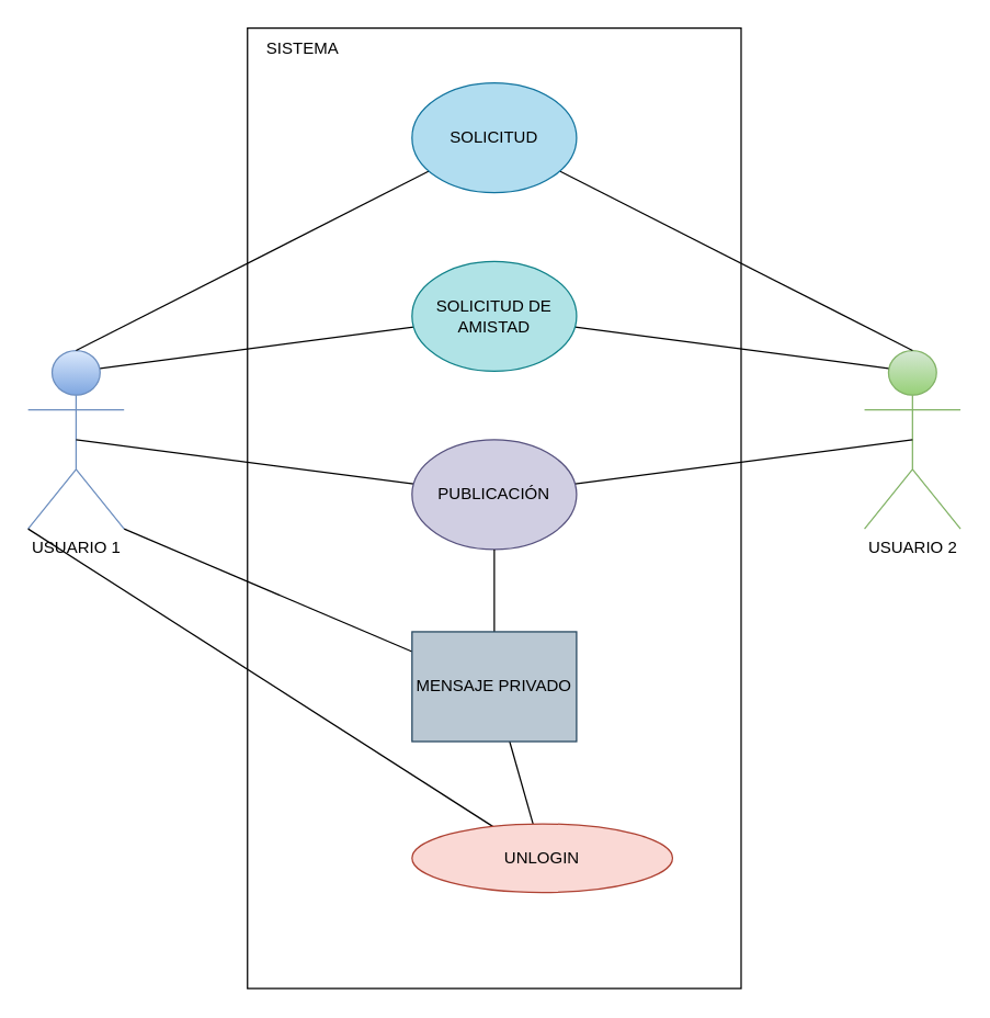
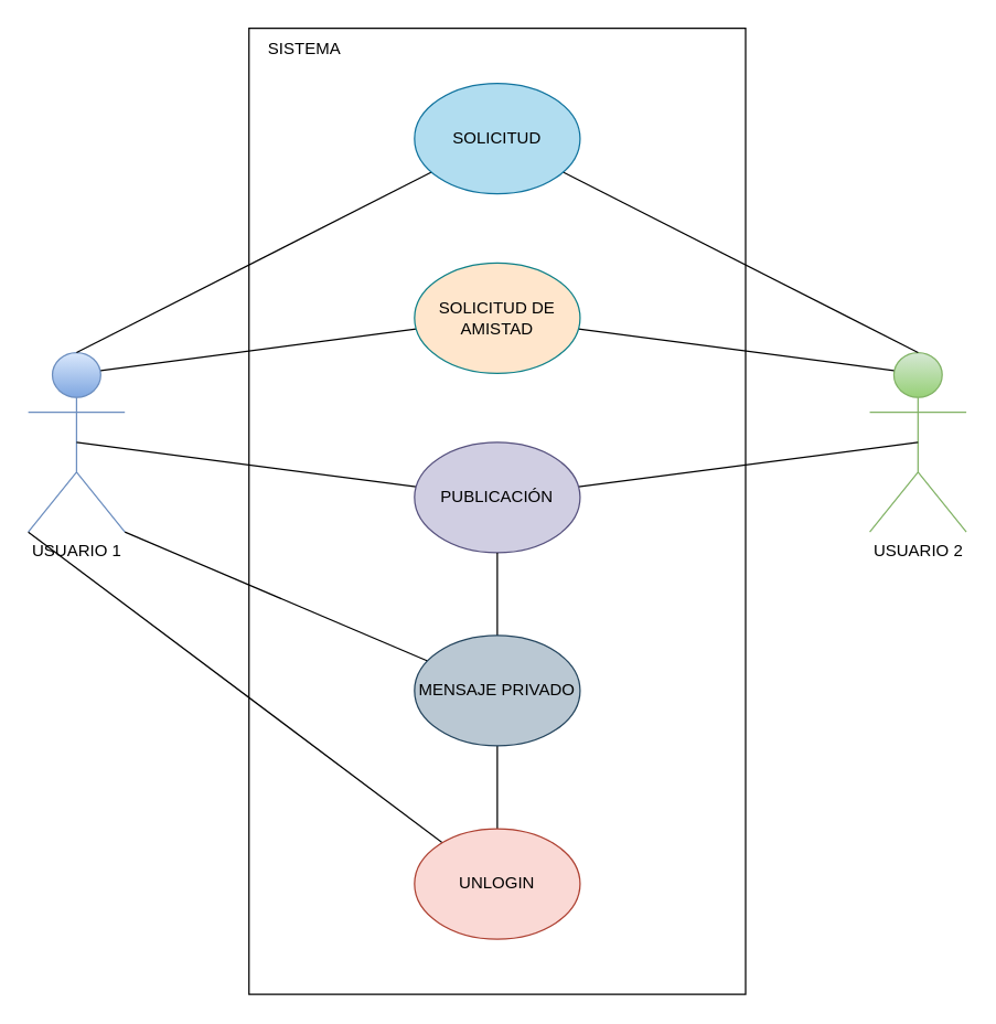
  <mxCell id="0" />
  <mxCell id="1" parent="0" />
  <mxCell id="2" value="USUARIO 1" style="shape=umlActor;verticalLabelPosition=bottom;verticalAlign=top;html=1;outlineConnect=0;fillColor=#dae8fc;gradientColor=#7ea6e0;strokeColor=#6c8ebf;" vertex="1" parent="1"><mxGeometry x="20" y="255" width="70" height="130" as="geometry" /></mxCell>
  <mxCell id="3" value="" style="rounded=0;whiteSpace=wrap;html=1;" vertex="1" parent="1"><mxGeometry x="180" y="20" width="360" height="700" as="geometry" /></mxCell>
  <mxCell id="4" value="USUARIO 2" style="shape=umlActor;verticalLabelPosition=bottom;verticalAlign=top;html=1;outlineConnect=0;fillColor=#d5e8d4;gradientColor=#97d077;strokeColor=#82b366;" vertex="1" parent="1"><mxGeometry x="630" y="255" width="70" height="130" as="geometry" /></mxCell>
  <mxCell id="5" style="edgeStyle=none;rounded=0;orthogonalLoop=1;jettySize=auto;html=1;entryX=0.5;entryY=0;entryDx=0;entryDy=0;entryPerimeter=0;endArrow=none;endFill=0;" edge="1" parent="1" source="7" target="2"><mxGeometry relative="1" as="geometry" /></mxCell>
  <mxCell id="6" style="edgeStyle=none;rounded=0;orthogonalLoop=1;jettySize=auto;html=1;entryX=0.5;entryY=0;entryDx=0;entryDy=0;entryPerimeter=0;endArrow=none;endFill=0;" edge="1" parent="1" source="7" target="4"><mxGeometry relative="1" as="geometry" /></mxCell>
  <mxCell id="7" value="SOLICITUD" style="ellipse;whiteSpace=wrap;html=1;fillColor=#b1ddf0;strokeColor=#10739e;" vertex="1" parent="1"><mxGeometry x="300" y="60" width="120" height="80" as="geometry" /></mxCell>
  <mxCell id="8" style="edgeStyle=none;rounded=0;orthogonalLoop=1;jettySize=auto;html=1;entryX=0.75;entryY=0.1;entryDx=0;entryDy=0;entryPerimeter=0;endArrow=none;endFill=0;" edge="1" parent="1" source="10" target="2"><mxGeometry relative="1" as="geometry" /></mxCell>
  <mxCell id="9" style="edgeStyle=none;rounded=0;orthogonalLoop=1;jettySize=auto;html=1;entryX=0.25;entryY=0.1;entryDx=0;entryDy=0;entryPerimeter=0;endArrow=none;endFill=0;" edge="1" parent="1" source="10" target="4"><mxGeometry relative="1" as="geometry" /></mxCell>
- <mxCell id="10" value="SOLICITUD DE AMISTAD" style="ellipse;whiteSpace=wrap;html=1;fillColor=#b0e3e6;strokeColor=#0e8088;" vertex="1" parent="1"><mxGeometry x="300" y="190" width="120" height="80" as="geometry" /></mxCell>
+ <mxCell id="10" value="SOLICITUD DE AMISTAD" style="ellipse;whiteSpace=wrap;html=1;fillColor=#ffe6cc;strokeColor=#0e8088;" vertex="1" parent="1"><mxGeometry x="300" y="190" width="120" height="80" as="geometry" /></mxCell>
  <mxCell id="11" style="edgeStyle=none;rounded=0;orthogonalLoop=1;jettySize=auto;html=1;entryX=0.5;entryY=0.5;entryDx=0;entryDy=0;entryPerimeter=0;endArrow=none;endFill=0;" edge="1" parent="1" source="13" target="2"><mxGeometry relative="1" as="geometry" /></mxCell>
  <mxCell id="12" style="edgeStyle=none;rounded=0;orthogonalLoop=1;jettySize=auto;html=1;entryX=0.5;entryY=0.5;entryDx=0;entryDy=0;entryPerimeter=0;endArrow=none;endFill=0;" edge="1" parent="1" source="13" target="4"><mxGeometry relative="1" as="geometry" /></mxCell>
  <mxCell id="13" value="PUBLICACIÓN" style="ellipse;whiteSpace=wrap;html=1;fillColor=#d0cee2;strokeColor=#56517e;" vertex="1" parent="1"><mxGeometry x="300" y="320" width="120" height="80" as="geometry" /></mxCell>
  <mxCell id="14" style="edgeStyle=none;rounded=0;orthogonalLoop=1;jettySize=auto;html=1;endArrow=none;endFill=0;" edge="1" parent="1" source="16" target="20"><mxGeometry relative="1" as="geometry" /></mxCell>
  <mxCell id="15" style="edgeStyle=none;rounded=0;orthogonalLoop=1;jettySize=auto;html=1;entryX=0;entryY=1;entryDx=0;entryDy=0;entryPerimeter=0;endArrow=none;endFill=0;" edge="1" parent="1" source="16" target="2"><mxGeometry relative="1" as="geometry" /></mxCell>
- <mxCell id="16" value="UNLOGIN" style="ellipse;whiteSpace=wrap;html=1;fillColor=#fad9d5;strokeColor=#ae4132;" vertex="1" parent="1"><mxGeometry x="300" y="600" width="190" height="50" as="geometry" /></mxCell>
+ <mxCell id="16" value="UNLOGIN" style="ellipse;whiteSpace=wrap;html=1;fillColor=#fad9d5;strokeColor=#ae4132;" vertex="1" parent="1"><mxGeometry x="300" y="600" width="120" height="80" as="geometry" /></mxCell>
  <mxCell id="17" value="SISTEMA" style="text;html=1;align=center;verticalAlign=middle;resizable=0;points=[];autosize=1;strokeColor=none;fillColor=none;" vertex="1" parent="1"><mxGeometry x="180" y="20" width="80" height="30" as="geometry" /></mxCell>
  <mxCell id="18" style="edgeStyle=none;rounded=0;orthogonalLoop=1;jettySize=auto;html=1;entryX=1;entryY=1;entryDx=0;entryDy=0;entryPerimeter=0;endArrow=none;endFill=0;" edge="1" parent="1" source="20" target="2"><mxGeometry relative="1" as="geometry" /></mxCell>
  <mxCell id="19" style="edgeStyle=none;rounded=0;orthogonalLoop=1;jettySize=auto;html=1;endArrow=none;endFill=0;" edge="1" parent="1" source="20" target="13"><mxGeometry relative="1" as="geometry" /></mxCell>
- <mxCell id="20" value="MENSAJE PRIVADO" style="whiteSpace=wrap;html=1;fillColor=#bac8d3;strokeColor=#23445d;rounded=0;" vertex="1" parent="1"><mxGeometry x="300" y="460" width="120" height="80" as="geometry" /></mxCell>
+ <mxCell id="20" value="MENSAJE PRIVADO" style="ellipse;whiteSpace=wrap;html=1;fillColor=#bac8d3;strokeColor=#23445d;" vertex="1" parent="1"><mxGeometry x="300" y="460" width="120" height="80" as="geometry" /></mxCell>
